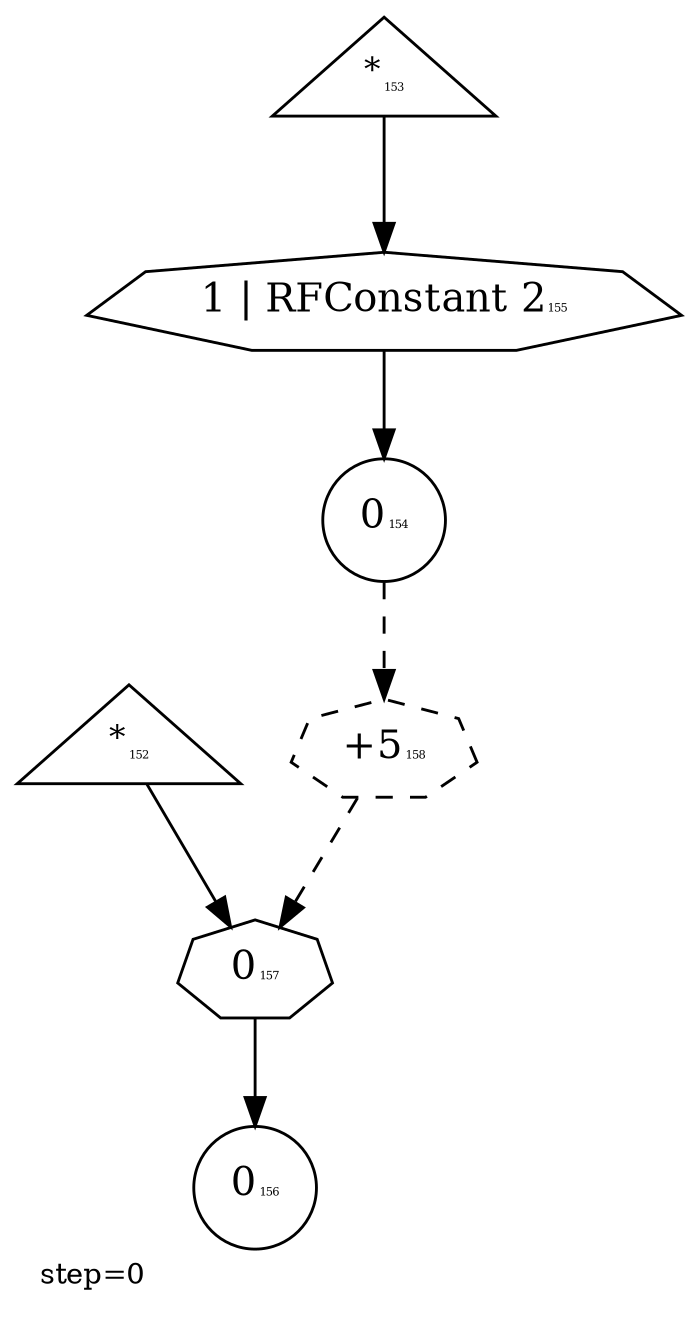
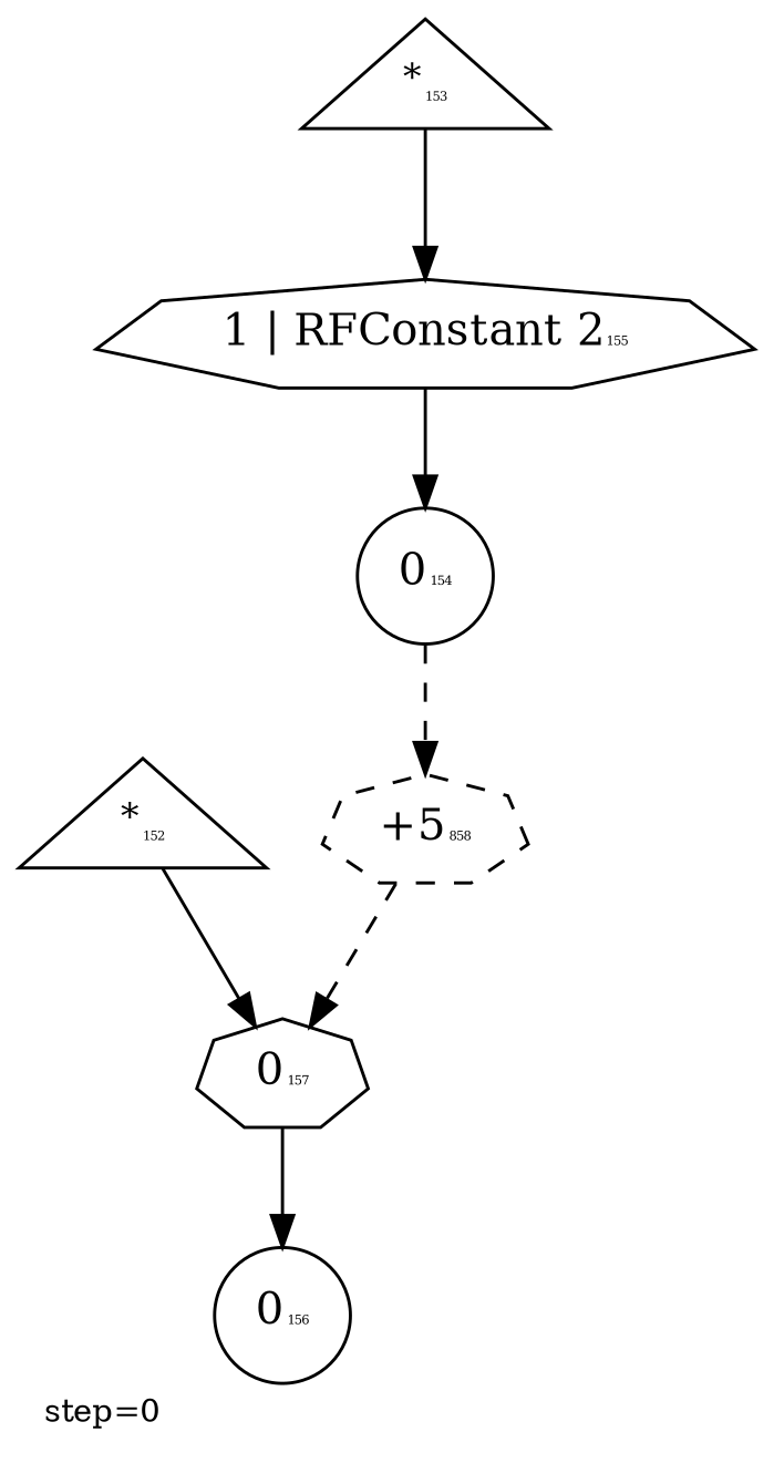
  digraph {
    fontsize=10
    label="step=0"
    labeljust=left
    labelloc=bottom
    node [color=black labelfontcolor=black peripheries=1 shape=septagon]
    edge [color=black]
    n1 [label=<<SUP>*</SUP><FONT POINT-SIZE='4'>152</FONT>> shape=triangle]
    n2 [label=<0<FONT POINT-SIZE='4'>157</FONT>> labelfontcolor=""]
    n3 [label=<<SUP>*</SUP><FONT POINT-SIZE='4'>153</FONT>> shape=triangle]
    n4 [label=<1 | RFConstant 2<FONT POINT-SIZE='4'>155</FONT>> labelfontcolor=""]
    n5 [label=<0<FONT POINT-SIZE='4'>154</FONT>> shape=circle]
-   n6 [label=<+5<FONT POINT-SIZE='4'>158</FONT>> style=dashed labelfontcolor=""]
+   n6 [label=<+5<FONT POINT-SIZE='4'>858</FONT>> style=dashed labelfontcolor=""]
    n7 [label=<0<FONT POINT-SIZE='4'>156</FONT>> shape=circle]
    n1 -> n2
    n2 -> n7
    n3 -> n4
    n4 -> n5
    n5 -> n6 [style=dashed]
    n6 -> n2 [style=dashed]
  }
